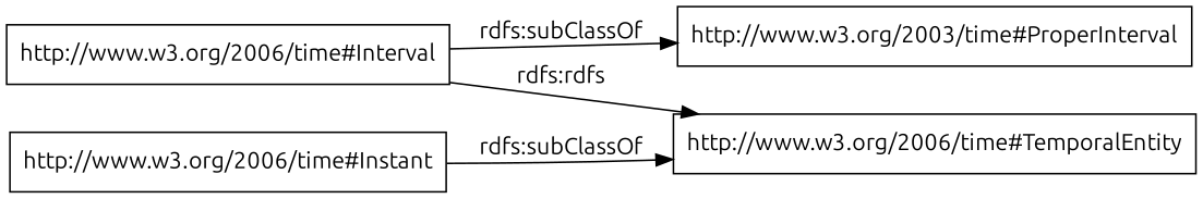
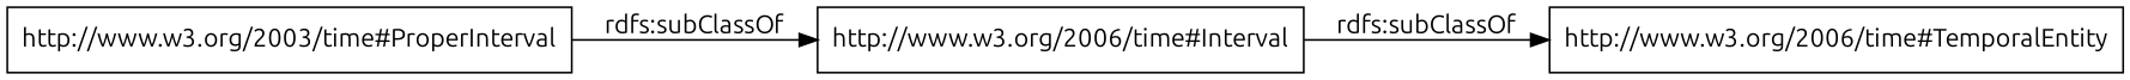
  digraph {
    fontname=Ubuntu
    rankdir=LR
    node [color=black fontname=Ubuntu shape=rectangle]
    edge [fontname=Ubuntu]
    n1 [label="http://www.w3.org/2003/time#ProperInterval"]
    "http://www.w3.org/2006/time#Interval"
    "http://www.w3.org/2006/time#TemporalEntity"
-   "http://www.w3.org/2006/time#Instant"
-   "http://www.w3.org/2006/time#Interval" -> n1 [label="rdfs:subClassOf"]
-   "http://www.w3.org/2006/time#Interval" -> "http://www.w3.org/2006/time#TemporalEntity" [label="rdfs:rdfs"]
-   "http://www.w3.org/2006/time#Instant" -> "http://www.w3.org/2006/time#TemporalEntity" [label="rdfs:subClassOf"]
+   n1 -> "http://www.w3.org/2006/time#Interval" [label="rdfs:subClassOf"]
+   "http://www.w3.org/2006/time#Interval" -> "http://www.w3.org/2006/time#TemporalEntity" [label="rdfs:subClassOf"]
  }
